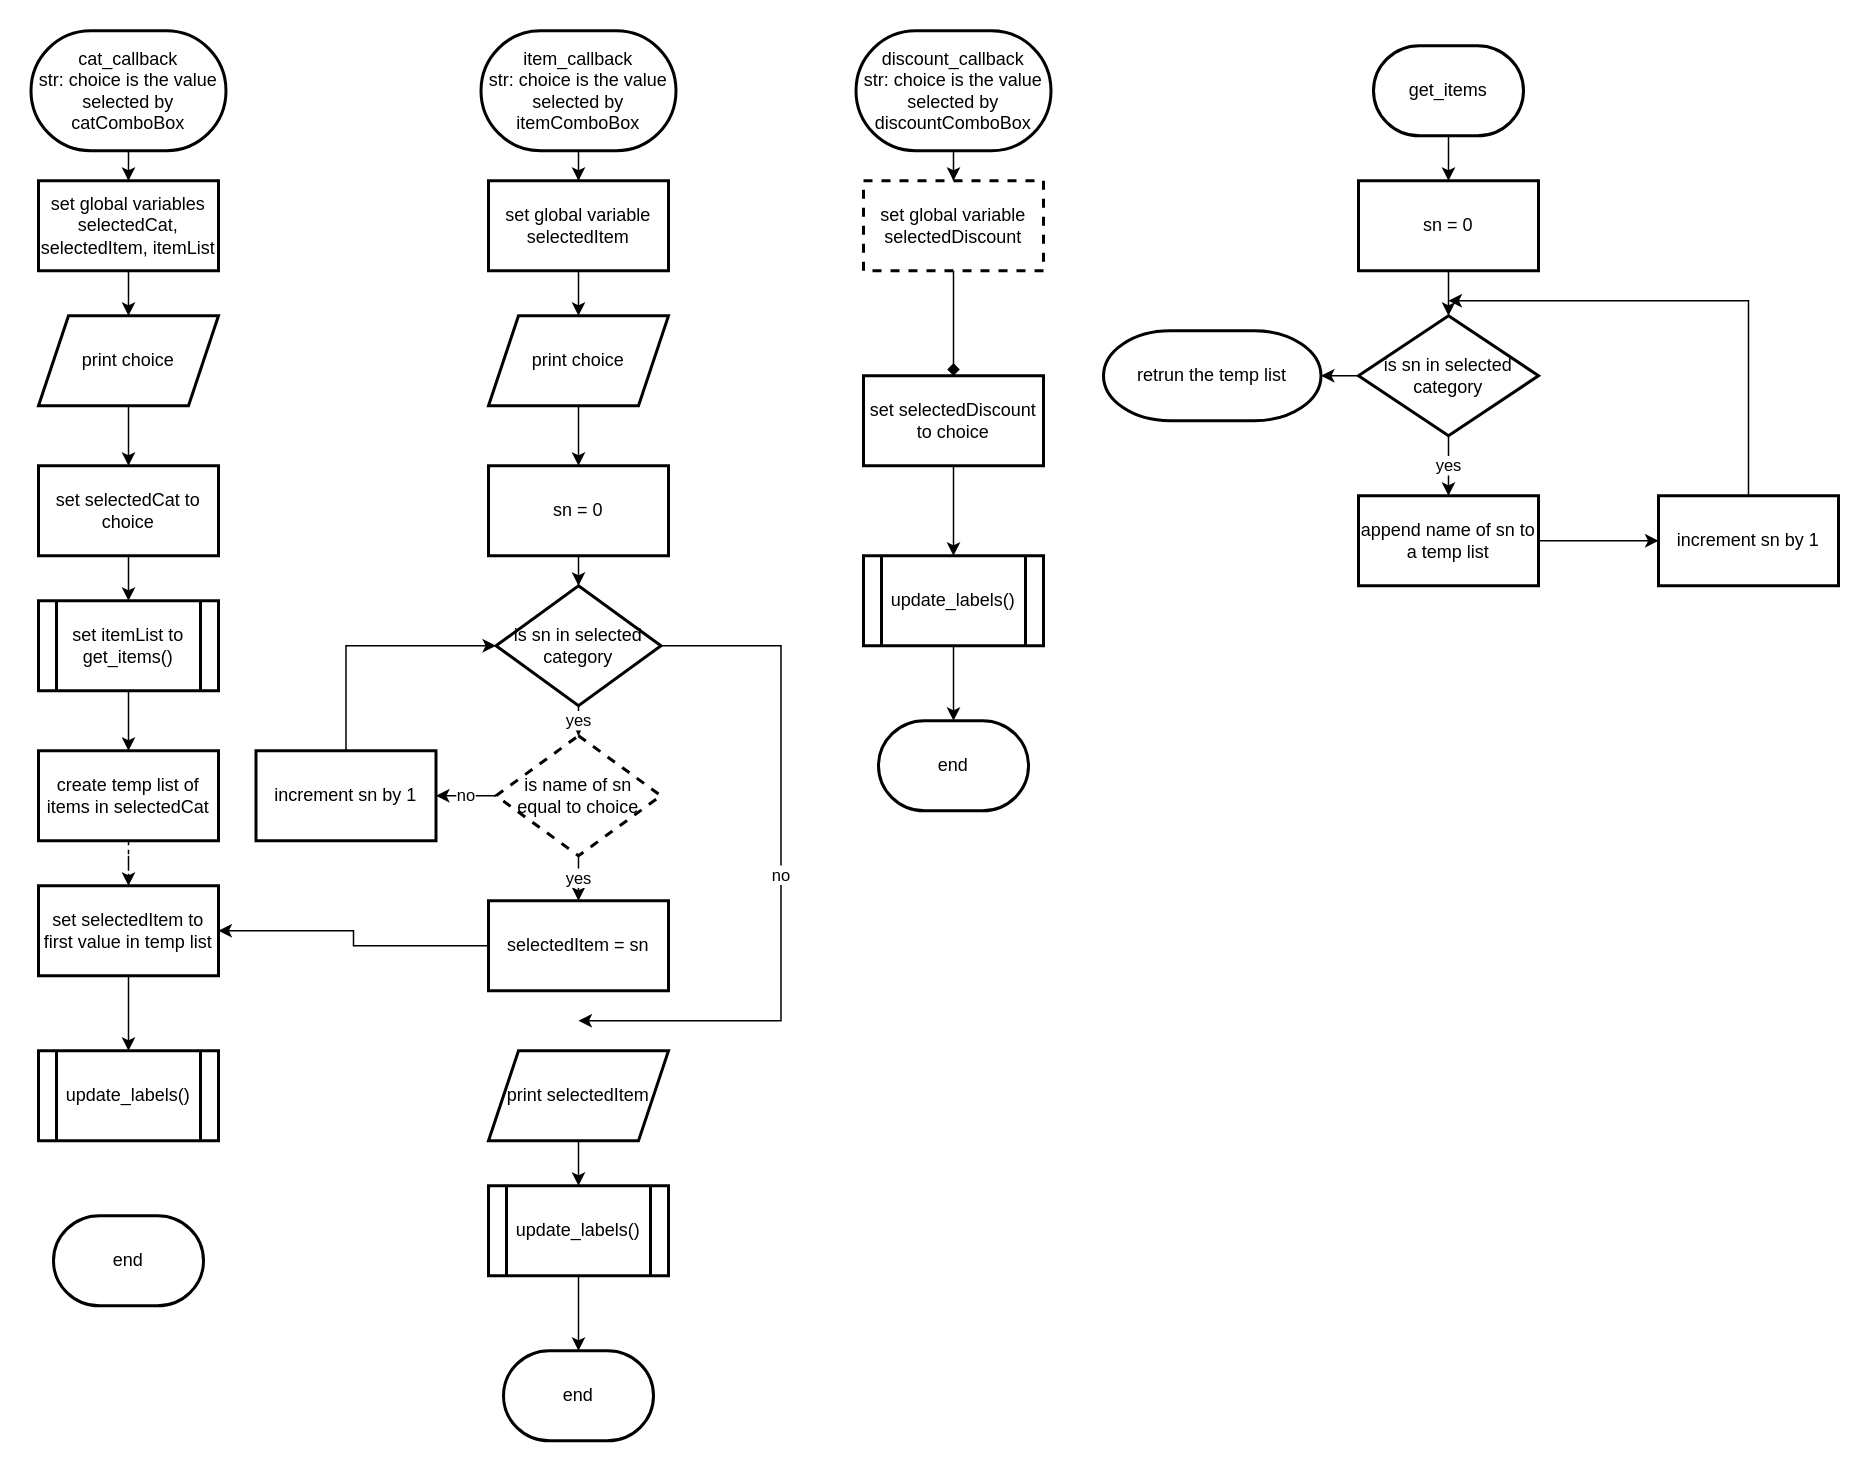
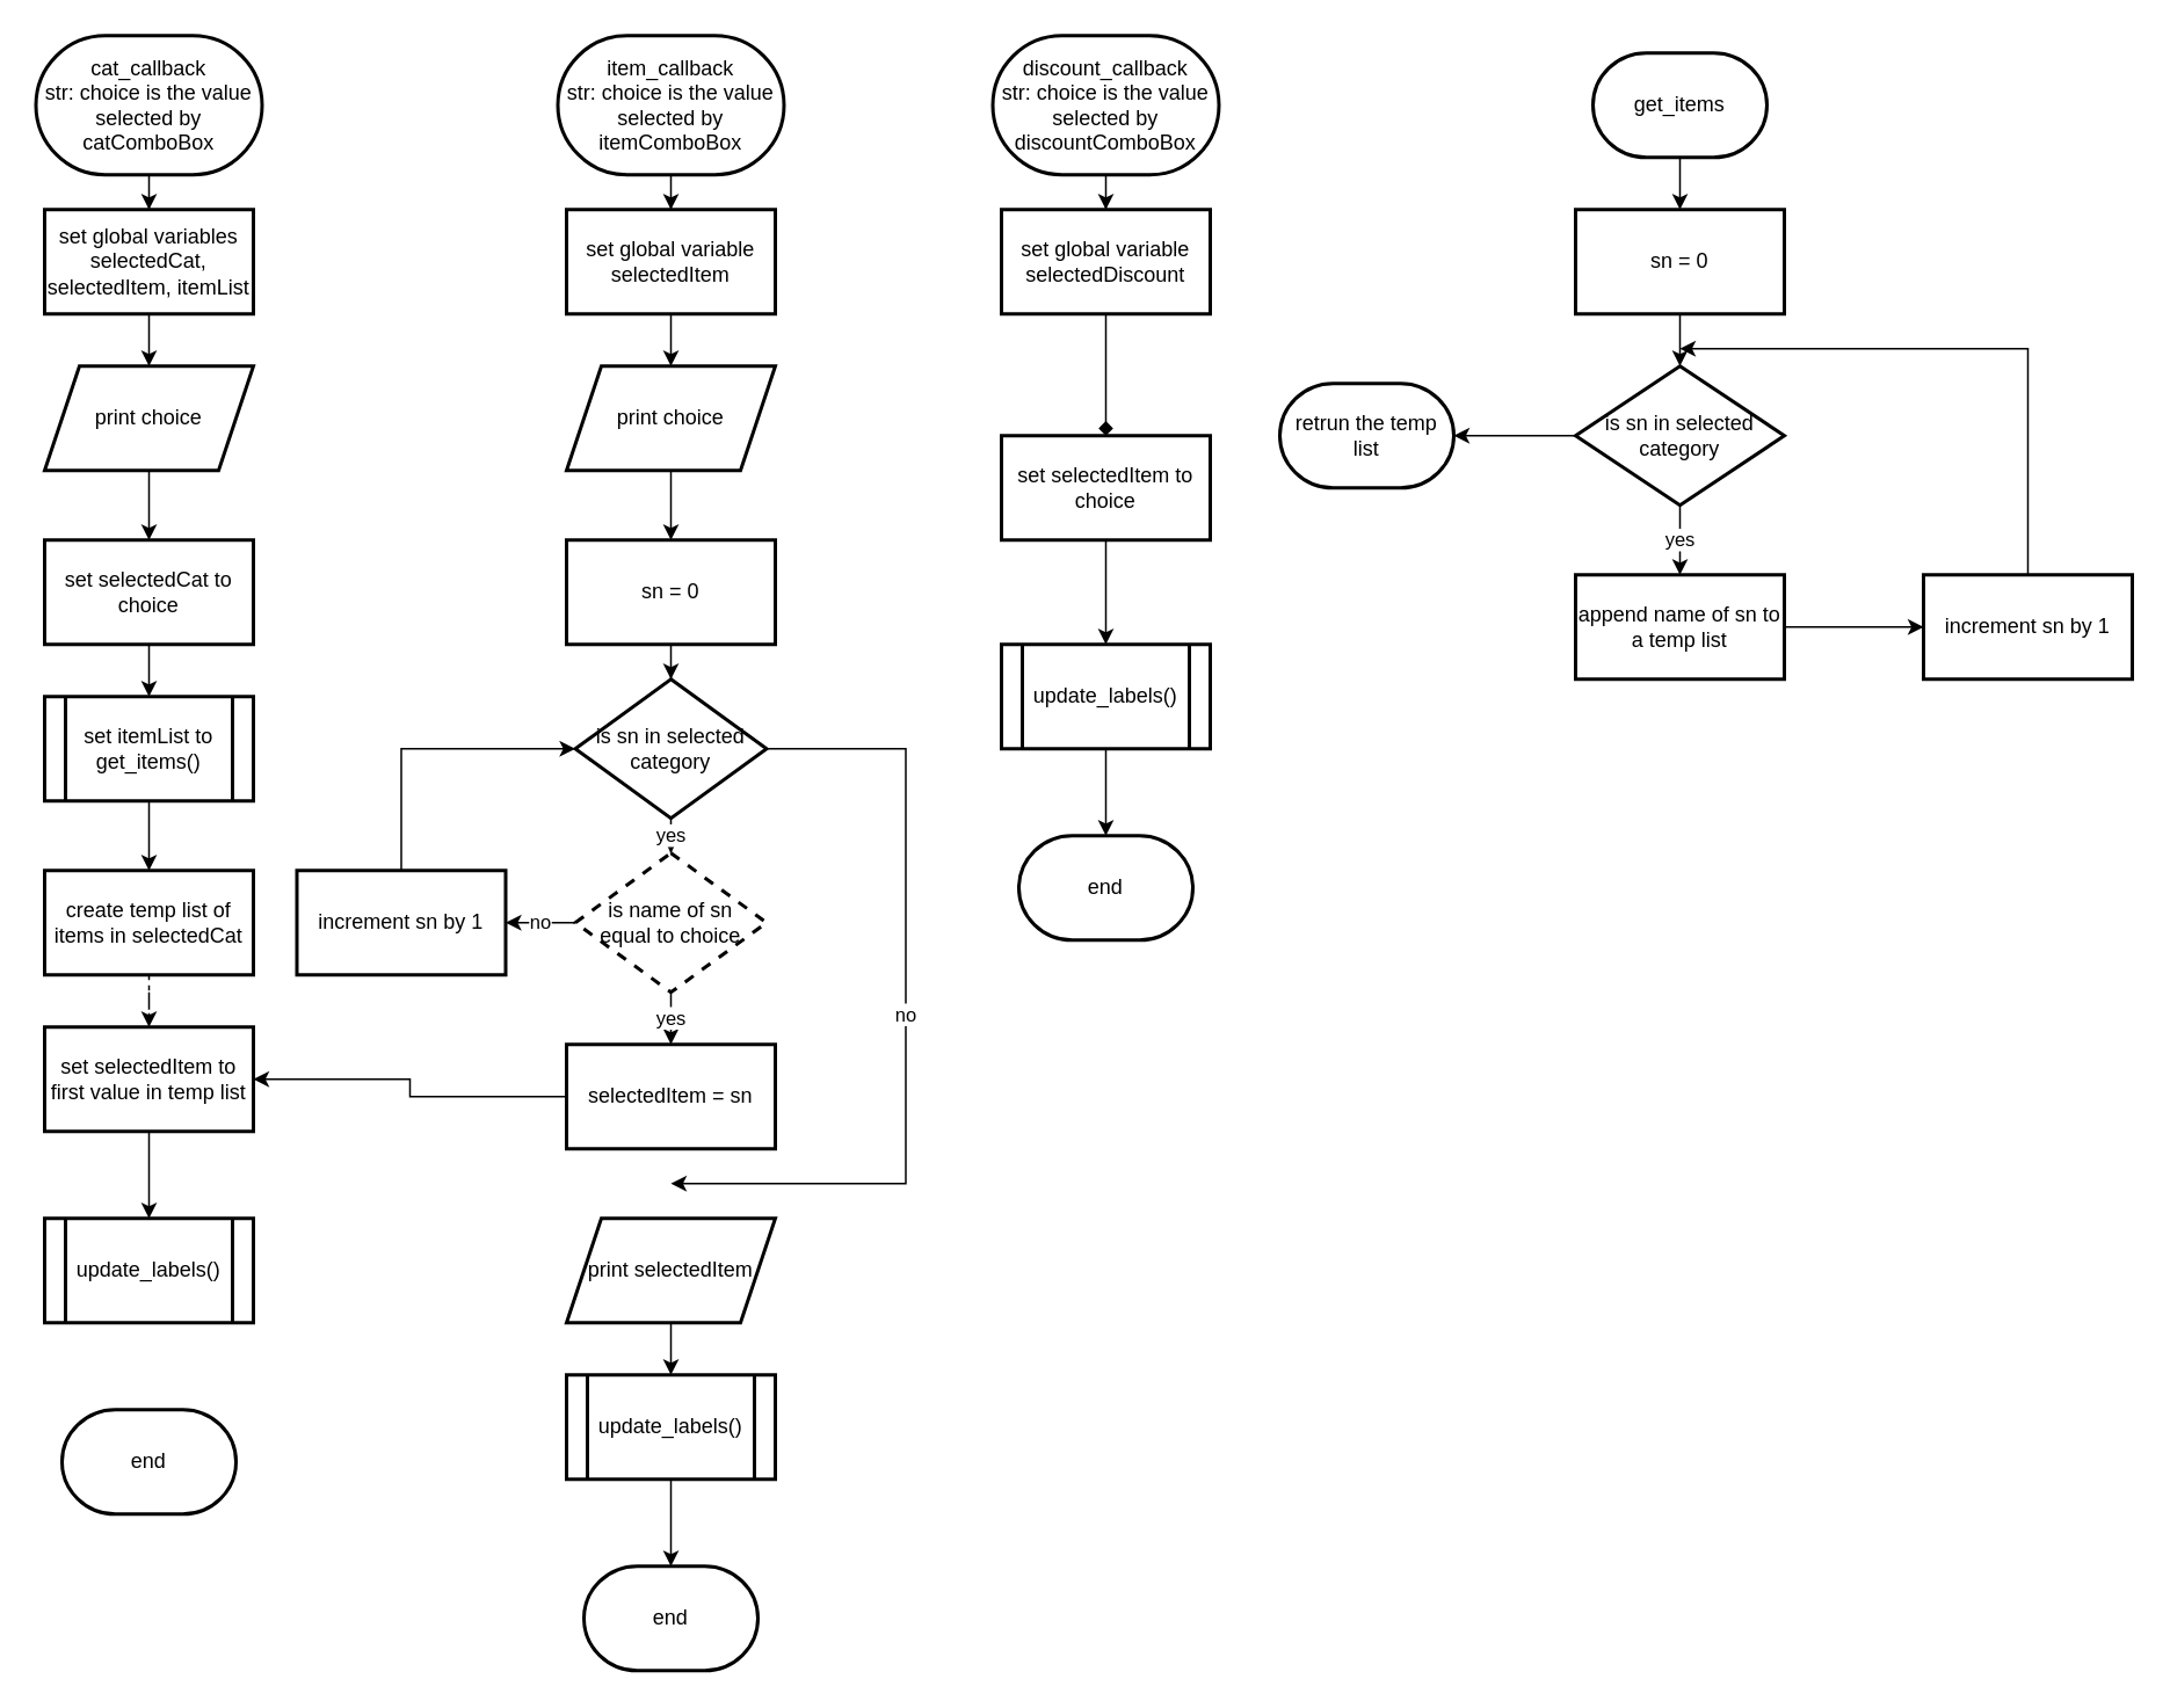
  <mxCell id="0" />
  <mxCell id="1" parent="0" />
  <mxCell id="2" value="" style="edgeStyle=orthogonalEdgeStyle;rounded=0;orthogonalLoop=1;jettySize=auto;html=1;" parent="1" source="3" target="8" edge="1"><mxGeometry relative="1" as="geometry" /></mxCell>
  <mxCell id="3" value="&lt;div&gt;cat_callback&lt;/div&gt;&lt;div&gt;str: choice is the value selected by catComboBox&lt;br&gt;&lt;/div&gt;" style="strokeWidth=2;html=1;shape=mxgraph.flowchart.terminator;whiteSpace=wrap;" parent="1" vertex="1"><mxGeometry x="20" y="20" width="130" height="80" as="geometry" /></mxCell>
  <mxCell id="4" value="end" style="strokeWidth=2;html=1;shape=mxgraph.flowchart.terminator;whiteSpace=wrap;" parent="1" vertex="1"><mxGeometry x="35" y="810" width="100" height="60" as="geometry" /></mxCell>
  <mxCell id="5" value="" style="edgeStyle=orthogonalEdgeStyle;rounded=0;orthogonalLoop=1;jettySize=auto;html=1;" parent="1" source="6" target="10" edge="1"><mxGeometry relative="1" as="geometry" /></mxCell>
  <mxCell id="6" value="&lt;div&gt;print choice&lt;br&gt;&lt;/div&gt;" style="shape=parallelogram;perimeter=parallelogramPerimeter;whiteSpace=wrap;html=1;fixedSize=1;strokeWidth=2;" parent="1" vertex="1"><mxGeometry x="25" y="210" width="120" height="60" as="geometry" /></mxCell>
  <mxCell id="7" value="" style="edgeStyle=orthogonalEdgeStyle;rounded=0;orthogonalLoop=1;jettySize=auto;html=1;" parent="1" source="8" target="6" edge="1"><mxGeometry relative="1" as="geometry" /></mxCell>
  <mxCell id="8" value="&lt;div&gt;set global variables&lt;/div&gt;&lt;div&gt;selectedCat, selectedItem, itemList&lt;br&gt;&lt;/div&gt;" style="whiteSpace=wrap;html=1;strokeWidth=2;" parent="1" vertex="1"><mxGeometry x="25" y="120" width="120" height="60" as="geometry" /></mxCell>
  <mxCell id="9" value="" style="edgeStyle=orthogonalEdgeStyle;rounded=0;orthogonalLoop=1;jettySize=auto;html=1;" parent="1" source="10" target="12" edge="1"><mxGeometry relative="1" as="geometry" /></mxCell>
  <mxCell id="10" value="set selectedCat to choice" style="whiteSpace=wrap;html=1;strokeWidth=2;" parent="1" vertex="1"><mxGeometry x="25" y="310" width="120" height="60" as="geometry" /></mxCell>
  <mxCell id="11" value="" style="edgeStyle=orthogonalEdgeStyle;rounded=0;orthogonalLoop=1;jettySize=auto;html=1;" parent="1" source="12" target="14" edge="1"><mxGeometry relative="1" as="geometry" /></mxCell>
  <mxCell id="12" value="set itemList to get_items()" style="shape=process;whiteSpace=wrap;html=1;backgroundOutline=1;strokeWidth=2;" parent="1" vertex="1"><mxGeometry x="25" y="400" width="120" height="60" as="geometry" /></mxCell>
  <mxCell id="13" value="" style="edgeStyle=orthogonalEdgeStyle;rounded=0;orthogonalLoop=1;jettySize=auto;html=1;dashed=1;" parent="1" source="14" target="16" edge="1"><mxGeometry relative="1" as="geometry" /></mxCell>
  <mxCell id="14" value="create temp list of items in selectedCat" style="whiteSpace=wrap;html=1;strokeWidth=2;" parent="1" vertex="1"><mxGeometry x="25" y="500" width="120" height="60" as="geometry" /></mxCell>
  <mxCell id="15" value="" style="edgeStyle=orthogonalEdgeStyle;rounded=0;orthogonalLoop=1;jettySize=auto;html=1;" parent="1" source="16" target="17" edge="1"><mxGeometry relative="1" as="geometry" /></mxCell>
  <mxCell id="16" value="set selectedItem to first value in temp list" style="whiteSpace=wrap;html=1;strokeWidth=2;" parent="1" vertex="1"><mxGeometry x="25" y="590" width="120" height="60" as="geometry" /></mxCell>
  <mxCell id="17" value="update_labels()" style="shape=process;whiteSpace=wrap;html=1;backgroundOutline=1;strokeWidth=2;" parent="1" vertex="1"><mxGeometry x="25" y="700" width="120" height="60" as="geometry" /></mxCell>
  <mxCell id="18" value="" style="edgeStyle=orthogonalEdgeStyle;rounded=0;orthogonalLoop=1;jettySize=auto;html=1;" parent="1" source="19" target="24" edge="1"><mxGeometry relative="1" as="geometry" /></mxCell>
  <mxCell id="19" value="&lt;div&gt;item_callback&lt;/div&gt;&lt;div&gt;str: choice is the value selected by itemComboBox&lt;br&gt;&lt;/div&gt;" style="strokeWidth=2;html=1;shape=mxgraph.flowchart.terminator;whiteSpace=wrap;" parent="1" vertex="1"><mxGeometry x="320" y="20" width="130" height="80" as="geometry" /></mxCell>
  <mxCell id="20" value="end" style="strokeWidth=2;html=1;shape=mxgraph.flowchart.terminator;whiteSpace=wrap;" parent="1" vertex="1"><mxGeometry x="335" y="900" width="100" height="60" as="geometry" /></mxCell>
  <mxCell id="21" value="" style="edgeStyle=orthogonalEdgeStyle;rounded=0;orthogonalLoop=1;jettySize=auto;html=1;" parent="1" source="22" target="26" edge="1"><mxGeometry relative="1" as="geometry" /></mxCell>
  <mxCell id="22" value="&lt;div&gt;print choice&lt;br&gt;&lt;/div&gt;" style="shape=parallelogram;perimeter=parallelogramPerimeter;whiteSpace=wrap;html=1;fixedSize=1;strokeWidth=2;" parent="1" vertex="1"><mxGeometry x="325" y="210" width="120" height="60" as="geometry" /></mxCell>
  <mxCell id="23" value="" style="edgeStyle=orthogonalEdgeStyle;rounded=0;orthogonalLoop=1;jettySize=auto;html=1;" parent="1" source="24" target="22" edge="1"><mxGeometry relative="1" as="geometry" /></mxCell>
  <mxCell id="24" value="&lt;div&gt;set global variable selectedItem&lt;br&gt;&lt;/div&gt;" style="whiteSpace=wrap;html=1;strokeWidth=2;" parent="1" vertex="1"><mxGeometry x="325" y="120" width="120" height="60" as="geometry" /></mxCell>
  <mxCell id="25" value="" style="edgeStyle=orthogonalEdgeStyle;rounded=0;orthogonalLoop=1;jettySize=auto;html=1;" parent="1" source="26" target="29" edge="1"><mxGeometry relative="1" as="geometry" /></mxCell>
  <mxCell id="26" value="sn = 0" style="whiteSpace=wrap;html=1;strokeWidth=2;" parent="1" vertex="1"><mxGeometry x="325" y="310" width="120" height="60" as="geometry" /></mxCell>
  <mxCell id="27" value="yes" style="edgeStyle=orthogonalEdgeStyle;rounded=0;orthogonalLoop=1;jettySize=auto;html=1;" parent="1" source="29" target="32" edge="1"><mxGeometry relative="1" as="geometry" /></mxCell>
  <mxCell id="28" value="no" style="edgeStyle=orthogonalEdgeStyle;rounded=0;orthogonalLoop=1;jettySize=auto;html=1;exitX=1;exitY=0.5;exitDx=0;exitDy=0;" parent="1" source="29" edge="1"><mxGeometry relative="1" as="geometry"><mxPoint x="385" y="680" as="targetPoint" /><mxPoint x="450" y="430" as="sourcePoint" /><Array as="points"><mxPoint x="520" y="430" /><mxPoint x="520" y="680" /></Array></mxGeometry></mxCell>
  <mxCell id="29" value="&lt;div&gt;is sn in selected&lt;/div&gt;&lt;div&gt;category&lt;br&gt;&lt;/div&gt;" style="rhombus;whiteSpace=wrap;html=1;strokeWidth=2;" parent="1" vertex="1"><mxGeometry x="330" y="390" width="110" height="80" as="geometry" /></mxCell>
  <mxCell id="30" value="yes" style="edgeStyle=orthogonalEdgeStyle;rounded=0;orthogonalLoop=1;jettySize=auto;html=1;" parent="1" source="32" target="34" edge="1"><mxGeometry relative="1" as="geometry" /></mxCell>
  <mxCell id="31" value="&lt;div&gt;no&lt;/div&gt;" style="edgeStyle=orthogonalEdgeStyle;rounded=0;orthogonalLoop=1;jettySize=auto;html=1;" parent="1" source="32" target="40" edge="1"><mxGeometry relative="1" as="geometry" /></mxCell>
  <mxCell id="32" value="&lt;div&gt;is name of sn&lt;/div&gt;&lt;div&gt;equal to choice&lt;br&gt;&lt;/div&gt;" style="rhombus;whiteSpace=wrap;html=1;strokeWidth=2;dashed=1;" parent="1" vertex="1"><mxGeometry x="330" y="490" width="110" height="80" as="geometry" /></mxCell>
  <mxCell id="33" value="" style="edgeStyle=orthogonalEdgeStyle;rounded=0;orthogonalLoop=1;jettySize=auto;html=1;" parent="1" source="34" target="16" edge="1"><mxGeometry relative="1" as="geometry" /></mxCell>
  <mxCell id="34" value="selectedItem = sn" style="whiteSpace=wrap;html=1;strokeWidth=2;" parent="1" vertex="1"><mxGeometry x="325" y="600" width="120" height="60" as="geometry" /></mxCell>
  <mxCell id="35" value="" style="edgeStyle=orthogonalEdgeStyle;rounded=0;orthogonalLoop=1;jettySize=auto;html=1;" parent="1" source="36" target="38" edge="1"><mxGeometry relative="1" as="geometry" /></mxCell>
  <mxCell id="36" value="print selectedItem" style="shape=parallelogram;perimeter=parallelogramPerimeter;whiteSpace=wrap;html=1;fixedSize=1;strokeWidth=2;" parent="1" vertex="1"><mxGeometry x="325" y="700" width="120" height="60" as="geometry" /></mxCell>
  <mxCell id="37" value="" style="edgeStyle=orthogonalEdgeStyle;rounded=0;orthogonalLoop=1;jettySize=auto;html=1;" parent="1" source="38" target="20" edge="1"><mxGeometry relative="1" as="geometry" /></mxCell>
  <mxCell id="38" value="update_labels()" style="shape=process;whiteSpace=wrap;html=1;backgroundOutline=1;strokeWidth=2;" parent="1" vertex="1"><mxGeometry x="325" y="790" width="120" height="60" as="geometry" /></mxCell>
  <mxCell id="39" style="edgeStyle=orthogonalEdgeStyle;rounded=0;orthogonalLoop=1;jettySize=auto;html=1;entryX=0;entryY=0.5;entryDx=0;entryDy=0;" parent="1" source="40" target="29" edge="1"><mxGeometry relative="1" as="geometry"><mxPoint x="300" y="430" as="targetPoint" /><Array as="points"><mxPoint x="230" y="430" /></Array></mxGeometry></mxCell>
  <mxCell id="40" value="increment sn by 1" style="whiteSpace=wrap;html=1;strokeWidth=2;" parent="1" vertex="1"><mxGeometry x="170" y="500" width="120" height="60" as="geometry" /></mxCell>
  <mxCell id="41" value="" style="edgeStyle=orthogonalEdgeStyle;rounded=0;orthogonalLoop=1;jettySize=auto;html=1;" parent="1" source="42" target="44" edge="1"><mxGeometry relative="1" as="geometry" /></mxCell>
  <mxCell id="42" value="get_items" style="strokeWidth=2;html=1;shape=mxgraph.flowchart.terminator;whiteSpace=wrap;" parent="1" vertex="1"><mxGeometry x="915" y="30" width="100" height="60" as="geometry" /></mxCell>
  <mxCell id="43" value="" style="edgeStyle=orthogonalEdgeStyle;rounded=0;orthogonalLoop=1;jettySize=auto;html=1;" parent="1" source="44" target="47" edge="1"><mxGeometry relative="1" as="geometry" /></mxCell>
  <mxCell id="44" value="sn = 0" style="whiteSpace=wrap;html=1;strokeWidth=2;" parent="1" vertex="1"><mxGeometry x="905" y="120" width="120" height="60" as="geometry" /></mxCell>
  <mxCell id="45" value="yes" style="edgeStyle=orthogonalEdgeStyle;rounded=0;orthogonalLoop=1;jettySize=auto;html=1;" parent="1" source="47" target="49" edge="1"><mxGeometry relative="1" as="geometry" /></mxCell>
  <mxCell id="46" value="" style="edgeStyle=orthogonalEdgeStyle;rounded=0;orthogonalLoop=1;jettySize=auto;html=1;" parent="1" source="47" target="52" edge="1"><mxGeometry relative="1" as="geometry" /></mxCell>
  <mxCell id="47" value="is sn in selected category" style="rhombus;whiteSpace=wrap;html=1;strokeWidth=2;" parent="1" vertex="1"><mxGeometry x="905" y="210" width="120" height="80" as="geometry" /></mxCell>
  <mxCell id="48" value="" style="edgeStyle=orthogonalEdgeStyle;rounded=0;orthogonalLoop=1;jettySize=auto;html=1;" parent="1" source="49" target="51" edge="1"><mxGeometry relative="1" as="geometry" /></mxCell>
  <mxCell id="49" value="append name of sn to a temp list" style="whiteSpace=wrap;html=1;strokeWidth=2;" parent="1" vertex="1"><mxGeometry x="905" y="330" width="120" height="60" as="geometry" /></mxCell>
  <mxCell id="50" style="edgeStyle=orthogonalEdgeStyle;rounded=0;orthogonalLoop=1;jettySize=auto;html=1;" parent="1" source="51" edge="1"><mxGeometry relative="1" as="geometry"><mxPoint x="965" y="200" as="targetPoint" /><Array as="points"><mxPoint x="1165" y="200" /><mxPoint x="1065" y="200" /></Array></mxGeometry></mxCell>
  <mxCell id="51" value="increment sn by 1" style="whiteSpace=wrap;html=1;strokeWidth=2;" parent="1" vertex="1"><mxGeometry x="1105" y="330" width="120" height="60" as="geometry" /></mxCell>
- <mxCell id="52" value="retrun the temp list" style="strokeWidth=2;html=1;shape=mxgraph.flowchart.terminator;whiteSpace=wrap;" parent="1" vertex="1"><mxGeometry x="735" y="220" width="145" height="60" as="geometry" /></mxCell>
+ <mxCell id="52" value="retrun the temp list" style="strokeWidth=2;html=1;shape=mxgraph.flowchart.terminator;whiteSpace=wrap;" parent="1" vertex="1"><mxGeometry x="735" y="220" width="100" height="60" as="geometry" /></mxCell>
  <mxCell id="53" value="" style="edgeStyle=orthogonalEdgeStyle;rounded=0;orthogonalLoop=1;jettySize=auto;html=1;" edge="1" parent="1" source="54" target="57"><mxGeometry relative="1" as="geometry" /></mxCell>
  <mxCell id="54" value="&lt;div&gt;discount_callback&lt;/div&gt;&lt;div&gt;str: choice is the value selected by discountComboBox&lt;br&gt;&lt;/div&gt;" style="strokeWidth=2;html=1;shape=mxgraph.flowchart.terminator;whiteSpace=wrap;" vertex="1" parent="1"><mxGeometry x="570" y="20" width="130" height="80" as="geometry" /></mxCell>
  <mxCell id="55" value="end" style="strokeWidth=2;html=1;shape=mxgraph.flowchart.terminator;whiteSpace=wrap;" vertex="1" parent="1"><mxGeometry x="585" y="480" width="100" height="60" as="geometry" /></mxCell>
  <mxCell id="56" value="" style="edgeStyle=orthogonalEdgeStyle;rounded=0;orthogonalLoop=1;jettySize=auto;html=1;entryX=0.5;entryY=0;entryDx=0;entryDy=0;endArrow=diamond;" edge="1" parent="1" source="57" target="61"><mxGeometry relative="1" as="geometry"><mxPoint x="635" y="210" as="targetPoint" /><Array as="points"><mxPoint x="635" y="210" /><mxPoint x="635" y="210" /></Array></mxGeometry></mxCell>
- <mxCell id="57" value="&lt;div&gt;set global variable selectedDiscount&lt;br&gt;&lt;/div&gt;" style="whiteSpace=wrap;html=1;strokeWidth=2;dashed=1;" vertex="1" parent="1"><mxGeometry x="575" y="120" width="120" height="60" as="geometry" /></mxCell>
+ <mxCell id="57" value="&lt;div&gt;set global variable selectedDiscount&lt;br&gt;&lt;/div&gt;" style="whiteSpace=wrap;html=1;strokeWidth=2;" vertex="1" parent="1"><mxGeometry x="575" y="120" width="120" height="60" as="geometry" /></mxCell>
  <mxCell id="58" value="" style="edgeStyle=orthogonalEdgeStyle;rounded=0;orthogonalLoop=1;jettySize=auto;html=1;" edge="1" parent="1" source="59" target="55"><mxGeometry relative="1" as="geometry" /></mxCell>
  <mxCell id="59" value="update_labels()" style="shape=process;whiteSpace=wrap;html=1;backgroundOutline=1;strokeWidth=2;" vertex="1" parent="1"><mxGeometry x="575" y="370" width="120" height="60" as="geometry" /></mxCell>
  <mxCell id="60" value="" style="edgeStyle=orthogonalEdgeStyle;rounded=0;orthogonalLoop=1;jettySize=auto;html=1;" edge="1" parent="1" source="61" target="59"><mxGeometry relative="1" as="geometry" /></mxCell>
- <mxCell id="61" value="set selectedDiscount to choice" style="whiteSpace=wrap;html=1;strokeWidth=2;" vertex="1" parent="1"><mxGeometry x="575" y="250" width="120" height="60" as="geometry" /></mxCell>
+ <mxCell id="61" value="set selectedItem to choice" style="whiteSpace=wrap;html=1;strokeWidth=2;" vertex="1" parent="1"><mxGeometry x="575" y="250" width="120" height="60" as="geometry" /></mxCell>
